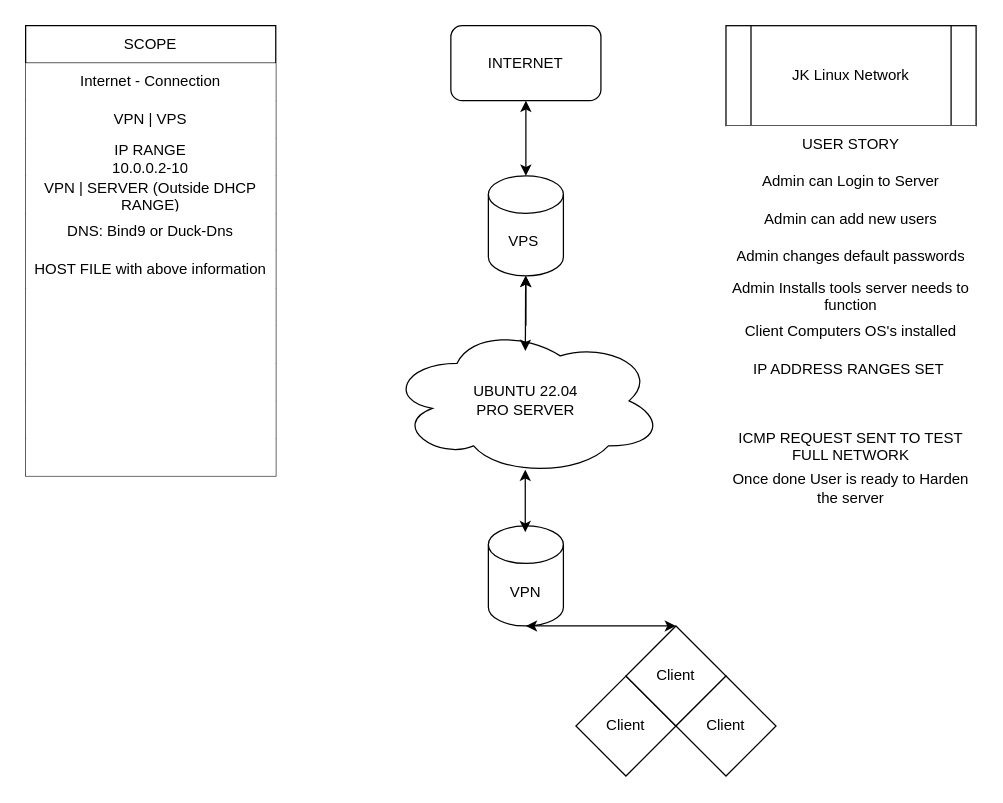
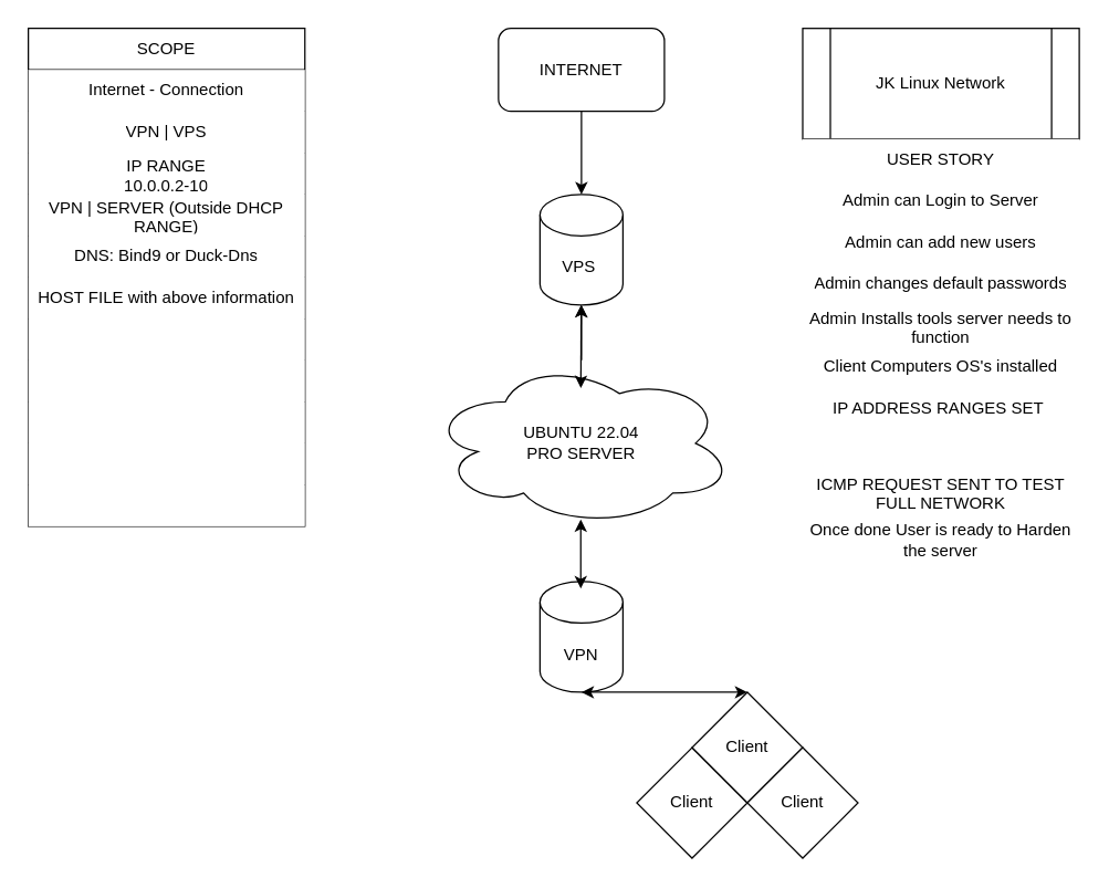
  <mxCell id="0" />
  <mxCell id="1" parent="0" />
  <mxCell id="2" value="" style="edgeStyle=orthogonalEdgeStyle;rounded=0;orthogonalLoop=1;jettySize=auto;html=1;" edge="1" parent="1" source="3" target="4"><mxGeometry relative="1" as="geometry" /></mxCell>
  <mxCell id="3" value="UBUNTU 22.04&lt;div&gt;PRO SERVER&lt;/div&gt;" style="ellipse;shape=cloud;whiteSpace=wrap;html=1;" vertex="1" parent="1"><mxGeometry x="310" y="260" width="220" height="120" as="geometry" /></mxCell>
  <mxCell id="4" value="VPS&amp;nbsp;" style="shape=cylinder3;whiteSpace=wrap;html=1;boundedLbl=1;backgroundOutline=1;size=15;" vertex="1" parent="1"><mxGeometry x="390" y="140" width="60" height="80" as="geometry" /></mxCell>
  <mxCell id="5" value="Client" style="rhombus;whiteSpace=wrap;html=1;" vertex="1" parent="1"><mxGeometry x="460" y="540" width="80" height="80" as="geometry" /></mxCell>
  <mxCell id="6" value="SCOPE" style="swimlane;fontStyle=0;childLayout=stackLayout;horizontal=1;startSize=30;horizontalStack=0;resizeParent=1;resizeParentMax=0;resizeLast=0;collapsible=1;marginBottom=0;whiteSpace=wrap;html=1;" vertex="1" parent="1"><mxGeometry x="20" y="20" width="200" height="360" as="geometry"><mxRectangle x="80" y="120" width="80" height="30" as="alternateBounds" /></mxGeometry></mxCell>
  <mxCell id="7" value="Internet - Connection" style="text;strokeColor=none;fillColor=default;align=center;verticalAlign=middle;spacingLeft=4;spacingRight=4;overflow=hidden;points=[[0,0.5],[1,0.5]];portConstraint=eastwest;rotatable=0;whiteSpace=wrap;html=1;" vertex="1" parent="6"><mxGeometry y="30" width="200" height="30" as="geometry" /></mxCell>
  <mxCell id="8" value="VPN | VPS" style="text;strokeColor=none;fillColor=default;align=center;verticalAlign=middle;spacingLeft=4;spacingRight=4;overflow=hidden;points=[[0,0.5],[1,0.5]];portConstraint=eastwest;rotatable=0;whiteSpace=wrap;html=1;" vertex="1" parent="6"><mxGeometry y="60" width="200" height="30" as="geometry" /></mxCell>
  <mxCell id="9" value="IP RANGE&lt;div&gt;10.0.0.2-10&lt;/div&gt;" style="text;strokeColor=none;fillColor=default;align=center;verticalAlign=middle;spacingLeft=4;spacingRight=4;overflow=hidden;points=[[0,0.5],[1,0.5]];portConstraint=eastwest;rotatable=0;whiteSpace=wrap;html=1;" vertex="1" parent="6"><mxGeometry y="90" width="200" height="30" as="geometry" /></mxCell>
  <mxCell id="10" value="VPN | SERVER (Outside DHCP RANGE)" style="text;strokeColor=none;fillColor=default;align=center;verticalAlign=middle;spacingLeft=4;spacingRight=4;overflow=hidden;points=[[0,0.5],[1,0.5]];portConstraint=eastwest;rotatable=0;whiteSpace=wrap;html=1;" vertex="1" parent="6"><mxGeometry y="120" width="200" height="30" as="geometry" /></mxCell>
  <mxCell id="11" value="DNS: Bind9 or Duck-Dns" style="text;strokeColor=none;fillColor=default;align=center;verticalAlign=middle;spacingLeft=4;spacingRight=4;overflow=hidden;points=[[0,0.5],[1,0.5]];portConstraint=eastwest;rotatable=0;whiteSpace=wrap;html=1;" vertex="1" parent="6"><mxGeometry y="150" width="200" height="30" as="geometry" /></mxCell>
  <mxCell id="12" value="HOST FILE with above information" style="text;strokeColor=none;fillColor=default;align=center;verticalAlign=middle;spacingLeft=4;spacingRight=4;overflow=hidden;points=[[0,0.5],[1,0.5]];portConstraint=eastwest;rotatable=0;whiteSpace=wrap;html=1;" vertex="1" parent="6"><mxGeometry y="180" width="200" height="30" as="geometry" /></mxCell>
  <mxCell id="13" style="text;strokeColor=none;fillColor=default;align=center;verticalAlign=middle;spacingLeft=4;spacingRight=4;overflow=hidden;points=[[0,0.5],[1,0.5]];portConstraint=eastwest;rotatable=0;whiteSpace=wrap;html=1;" vertex="1" parent="6"><mxGeometry y="210" width="200" height="30" as="geometry" /></mxCell>
  <mxCell id="14" style="text;strokeColor=none;fillColor=default;align=center;verticalAlign=middle;spacingLeft=4;spacingRight=4;overflow=hidden;points=[[0,0.5],[1,0.5]];portConstraint=eastwest;rotatable=0;whiteSpace=wrap;html=1;" vertex="1" parent="6"><mxGeometry y="240" width="200" height="30" as="geometry" /></mxCell>
  <mxCell id="15" style="text;strokeColor=none;fillColor=default;align=center;verticalAlign=middle;spacingLeft=4;spacingRight=4;overflow=hidden;points=[[0,0.5],[1,0.5]];portConstraint=eastwest;rotatable=0;whiteSpace=wrap;html=1;" vertex="1" parent="6"><mxGeometry y="270" width="200" height="30" as="geometry" /></mxCell>
  <mxCell id="16" style="text;strokeColor=none;fillColor=default;align=center;verticalAlign=middle;spacingLeft=4;spacingRight=4;overflow=hidden;points=[[0,0.5],[1,0.5]];portConstraint=eastwest;rotatable=0;whiteSpace=wrap;html=1;" vertex="1" parent="6"><mxGeometry y="300" width="200" height="30" as="geometry" /></mxCell>
  <mxCell id="17" style="text;strokeColor=none;fillColor=default;align=center;verticalAlign=middle;spacingLeft=4;spacingRight=4;overflow=hidden;points=[[0,0.5],[1,0.5]];portConstraint=eastwest;rotatable=0;whiteSpace=wrap;html=1;" vertex="1" parent="6"><mxGeometry y="330" width="200" height="30" as="geometry" /></mxCell>
  <mxCell id="18" value="JK Linux Network" style="shape=process;whiteSpace=wrap;html=1;backgroundOutline=1;" vertex="1" parent="1"><mxGeometry x="580" y="20" width="200" height="80" as="geometry" /></mxCell>
  <mxCell id="19" value="VPN" style="shape=cylinder3;whiteSpace=wrap;html=1;boundedLbl=1;backgroundOutline=1;size=15;" vertex="1" parent="1"><mxGeometry x="390" y="420" width="60" height="80" as="geometry" /></mxCell>
  <mxCell id="20" value="Client" style="rhombus;whiteSpace=wrap;html=1;" vertex="1" parent="1"><mxGeometry x="500" y="500" width="80" height="80" as="geometry" /></mxCell>
  <mxCell id="21" value="Client" style="rhombus;whiteSpace=wrap;html=1;" vertex="1" parent="1"><mxGeometry x="540" y="540" width="80" height="80" as="geometry" /></mxCell>
  <mxCell id="22" value="&lt;span&gt;INTERNET&lt;/span&gt;" style="html=1;labelBackgroundColor=none;fontColor=#000000;whiteSpace=wrap;rounded=1;" vertex="1" parent="1"><mxGeometry x="360" y="20" width="120" height="60" as="geometry" /></mxCell>
- <mxCell id="23" value="" style="endArrow=classic;startArrow=classic;html=1;rounded=0;entryX=0.5;entryY=1;entryDx=0;entryDy=0;" edge="1" parent="1" source="4" target="22"><mxGeometry width="50" height="50" relative="1" as="geometry"><mxPoint x="340" y="180" as="sourcePoint" /><mxPoint x="390" y="130" as="targetPoint" /></mxGeometry></mxCell>
+ <mxCell id="23" value="" style="endArrow=none;startArrow=classic;html=1;rounded=0;entryX=0.5;entryY=1;entryDx=0;entryDy=0;" edge="1" parent="1" source="4" target="22"><mxGeometry width="50" height="50" relative="1" as="geometry"><mxPoint x="340" y="180" as="sourcePoint" /><mxPoint x="390" y="130" as="targetPoint" /></mxGeometry></mxCell>
  <mxCell id="24" value="" style="endArrow=classic;startArrow=classic;html=1;rounded=0;exitX=0.498;exitY=0.167;exitDx=0;exitDy=0;exitPerimeter=0;" edge="1" parent="1" source="3" target="4"><mxGeometry width="50" height="50" relative="1" as="geometry"><mxPoint x="420" y="270" as="sourcePoint" /><mxPoint x="419.5" y="220" as="targetPoint" /></mxGeometry></mxCell>
  <mxCell id="25" value="" style="endArrow=classic;startArrow=classic;html=1;rounded=0;exitX=0.5;exitY=0;exitDx=0;exitDy=0;entryX=0.5;entryY=1;entryDx=0;entryDy=0;entryPerimeter=0;" edge="1" parent="1" source="20" target="19"><mxGeometry width="50" height="50" relative="1" as="geometry"><mxPoint x="480" y="549.96" as="sourcePoint" /><mxPoint x="480" y="500" as="targetPoint" /></mxGeometry></mxCell>
  <mxCell id="26" value="" style="endArrow=classic;startArrow=classic;html=1;rounded=0;exitX=0.5;exitY=0;exitDx=0;exitDy=0;exitPerimeter=0;entryX=0.5;entryY=0.917;entryDx=0;entryDy=0;entryPerimeter=0;" edge="1" parent="1"><mxGeometry width="50" height="50" relative="1" as="geometry"><mxPoint x="419.5" y="424.98" as="sourcePoint" /><mxPoint x="419.5" y="375.02" as="targetPoint" /></mxGeometry></mxCell>
  <mxCell id="27" value="USER STORY" style="text;strokeColor=none;fillColor=default;align=center;verticalAlign=middle;spacingLeft=4;spacingRight=4;overflow=hidden;points=[[0,0.5],[1,0.5]];portConstraint=eastwest;rotatable=0;whiteSpace=wrap;html=1;" vertex="1" parent="1"><mxGeometry x="580" y="100" width="200" height="30" as="geometry" /></mxCell>
  <mxCell id="28" value="Admin can Login to Server" style="text;strokeColor=none;fillColor=default;align=center;verticalAlign=middle;spacingLeft=4;spacingRight=4;overflow=hidden;points=[[0,0.5],[1,0.5]];portConstraint=eastwest;rotatable=0;whiteSpace=wrap;html=1;" vertex="1" parent="1"><mxGeometry x="580" y="130" width="200" height="30" as="geometry" /></mxCell>
  <mxCell id="29" value="Admin can add new users" style="text;strokeColor=none;fillColor=default;align=center;verticalAlign=middle;spacingLeft=4;spacingRight=4;overflow=hidden;points=[[0,0.5],[1,0.5]];portConstraint=eastwest;rotatable=0;whiteSpace=wrap;html=1;" vertex="1" parent="1"><mxGeometry x="580" y="160" width="200" height="30" as="geometry" /></mxCell>
  <mxCell id="30" value="Admin changes default passwords" style="text;strokeColor=none;fillColor=default;align=center;verticalAlign=middle;spacingLeft=4;spacingRight=4;overflow=hidden;points=[[0,0.5],[1,0.5]];portConstraint=eastwest;rotatable=0;whiteSpace=wrap;html=1;" vertex="1" parent="1"><mxGeometry x="580" y="190" width="200" height="30" as="geometry" /></mxCell>
  <mxCell id="31" value="Admin Installs tools server needs to function" style="text;strokeColor=none;fillColor=default;align=center;verticalAlign=middle;spacingLeft=4;spacingRight=4;overflow=hidden;points=[[0,0.5],[1,0.5]];portConstraint=eastwest;rotatable=0;whiteSpace=wrap;html=1;" vertex="1" parent="1"><mxGeometry x="580" y="220" width="200" height="30" as="geometry" /></mxCell>
  <mxCell id="32" value="Client Computers OS's installed" style="text;strokeColor=none;fillColor=default;align=center;verticalAlign=middle;spacingLeft=4;spacingRight=4;overflow=hidden;points=[[0,0.5],[1,0.5]];portConstraint=eastwest;rotatable=0;whiteSpace=wrap;html=1;" vertex="1" parent="1"><mxGeometry x="580" y="250" width="200" height="30" as="geometry" /></mxCell>
  <mxCell id="33" value="IP ADDRESS RANGES SET&amp;nbsp;" style="text;strokeColor=none;fillColor=default;align=center;verticalAlign=middle;spacingLeft=4;spacingRight=4;overflow=hidden;points=[[0,0.5],[1,0.5]];portConstraint=eastwest;rotatable=0;whiteSpace=wrap;html=1;" vertex="1" parent="1"><mxGeometry x="580" y="280" width="200" height="30" as="geometry" /></mxCell>
  <mxCell id="34" value="ICMP REQUEST SENT TO TEST FULL NETWORK" style="text;strokeColor=none;fillColor=default;align=center;verticalAlign=middle;spacingLeft=4;spacingRight=4;overflow=hidden;points=[[0,0.5],[1,0.5]];portConstraint=eastwest;rotatable=0;whiteSpace=wrap;html=1;" vertex="1" parent="1"><mxGeometry x="580" y="340" width="200" height="30" as="geometry" /></mxCell>
  <mxCell id="35" value="Once done User is ready to Harden the server" style="text;strokeColor=none;fillColor=default;align=center;verticalAlign=middle;spacingLeft=4;spacingRight=4;overflow=hidden;points=[[0,0.5],[1,0.5]];portConstraint=eastwest;rotatable=0;whiteSpace=wrap;html=1;" vertex="1" parent="1"><mxGeometry x="580" y="370" width="200" height="40" as="geometry" /></mxCell>
